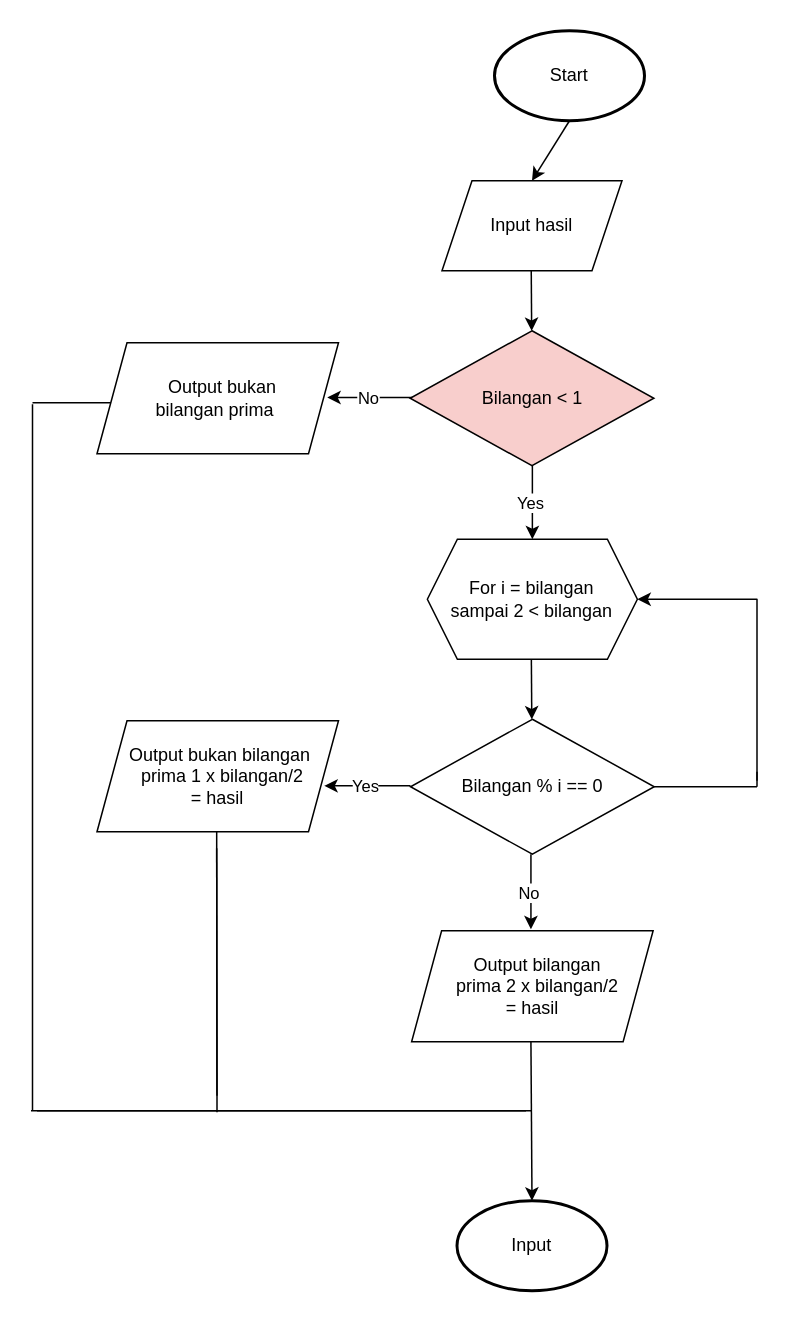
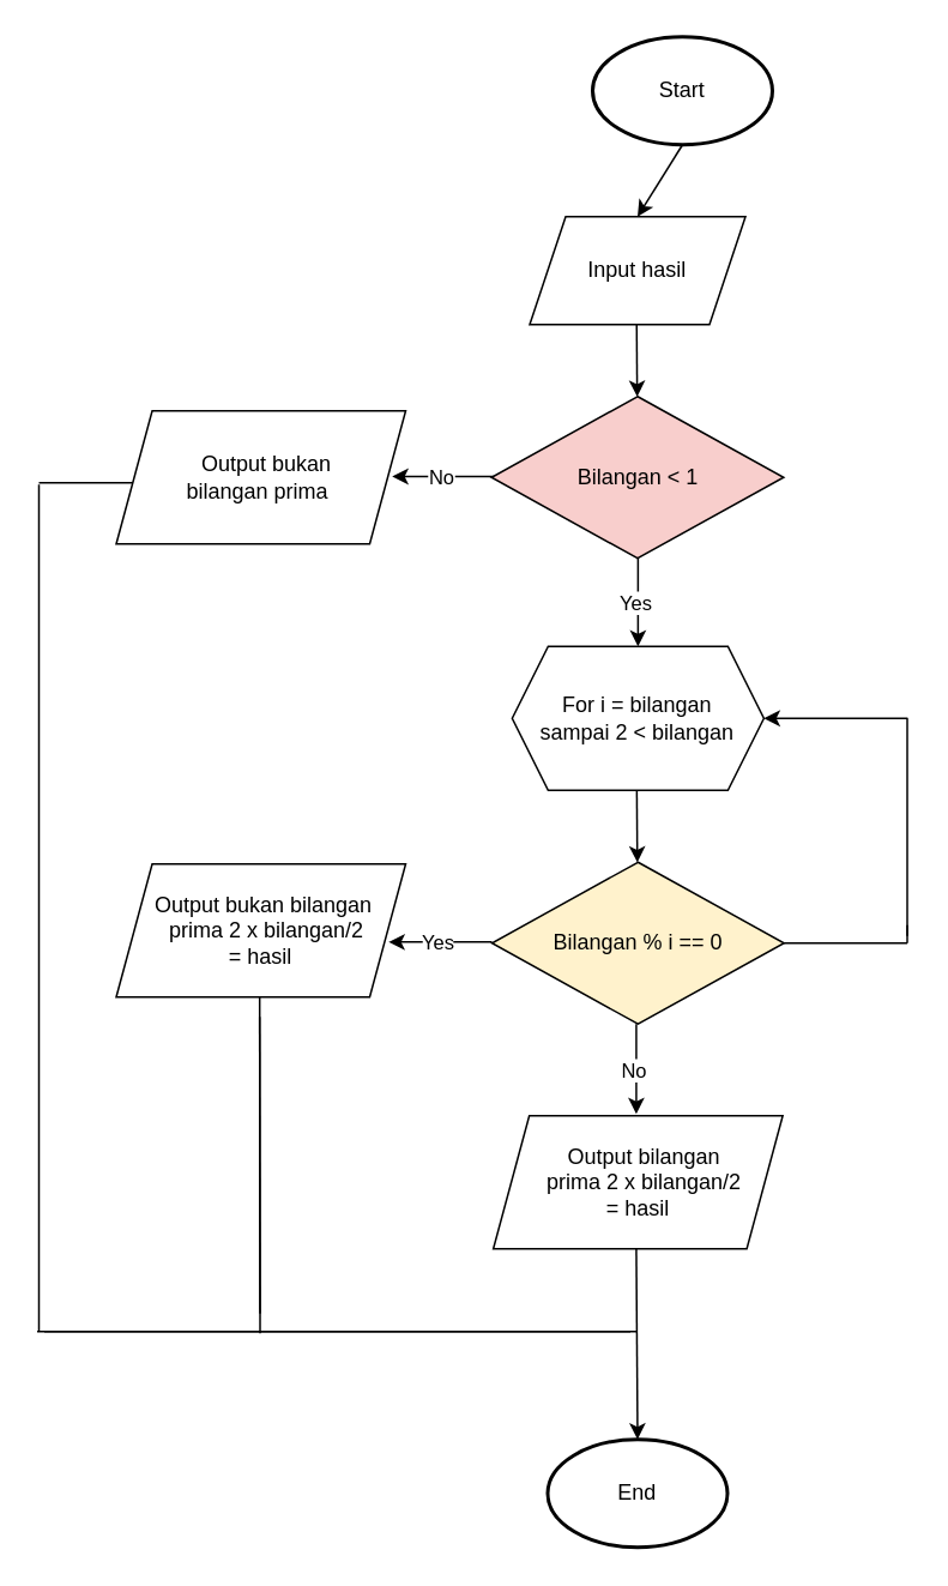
  <mxCell id="0" />
  <mxCell id="1" parent="0" />
  <mxCell id="2" value="" style="endArrow=classic;html=1;rounded=0;entryX=1;entryY=0.5;entryDx=0;entryDy=0;" edge="1" parent="1" target="13"><mxGeometry width="50" height="50" relative="1" as="geometry"><mxPoint x="504.25" y="399" as="sourcePoint" /><mxPoint x="464.25" y="409" as="targetPoint" /></mxGeometry></mxCell>
  <mxCell id="3" value="Start" style="strokeWidth=2;html=1;shape=mxgraph.flowchart.start_1;whiteSpace=wrap;" vertex="1" parent="1"><mxGeometry x="329" y="20" width="100" height="60" as="geometry" /></mxCell>
  <mxCell id="4" value="" style="endArrow=classic;html=1;rounded=0;exitX=0.5;exitY=1;exitDx=0;exitDy=0;exitPerimeter=0;" edge="1" parent="1" source="3"><mxGeometry width="50" height="50" relative="1" as="geometry"><mxPoint x="334" y="300" as="sourcePoint" /><mxPoint x="354" y="120" as="targetPoint" /></mxGeometry></mxCell>
  <mxCell id="5" value="Input hasil" style="shape=parallelogram;perimeter=parallelogramPerimeter;whiteSpace=wrap;html=1;fixedSize=1;" vertex="1" parent="1"><mxGeometry x="294" y="120" width="120" height="60" as="geometry" /></mxCell>
  <mxCell id="6" value="" style="endArrow=classic;html=1;rounded=0;exitX=0.5;exitY=1;exitDx=0;exitDy=0;exitPerimeter=0;" edge="1" parent="1"><mxGeometry width="50" height="50" relative="1" as="geometry"><mxPoint x="353.5" y="180" as="sourcePoint" /><mxPoint x="353.768" y="220.13" as="targetPoint" /></mxGeometry></mxCell>
  <mxCell id="7" value="" style="endArrow=classic;html=1;rounded=0;exitX=0.5;exitY=1;exitDx=0;exitDy=0;" edge="1" parent="1"><mxGeometry relative="1" as="geometry"><mxPoint x="354.25" y="309" as="sourcePoint" /><mxPoint x="354.25" y="359" as="targetPoint" /></mxGeometry></mxCell>
  <mxCell id="8" value="Yes" style="edgeLabel;resizable=0;html=1;align=center;verticalAlign=middle;" connectable="0" vertex="1" parent="7"><mxGeometry relative="1" as="geometry"><mxPoint x="-2" as="offset" /></mxGeometry></mxCell>
  <mxCell id="9" value="" style="endArrow=classic;html=1;rounded=0;exitX=0.5;exitY=1;exitDx=0;exitDy=0;" edge="1" parent="1"><mxGeometry relative="1" as="geometry"><mxPoint x="275" y="264.5" as="sourcePoint" /><mxPoint x="217.5" y="264.5" as="targetPoint" /></mxGeometry></mxCell>
  <mxCell id="10" value="No" style="edgeLabel;resizable=0;html=1;align=center;verticalAlign=middle;" connectable="0" vertex="1" parent="9"><mxGeometry relative="1" as="geometry"><mxPoint x="-2" as="offset" /></mxGeometry></mxCell>
  <mxCell id="11" value="" style="endArrow=none;html=1;rounded=0;exitX=0.186;exitY=0.541;exitDx=0;exitDy=0;exitPerimeter=0;" edge="1" parent="1" source="23"><mxGeometry width="50" height="50" relative="1" as="geometry"><mxPoint x="68" y="268" as="sourcePoint" /><mxPoint x="21" y="268" as="targetPoint" /></mxGeometry></mxCell>
  <mxCell id="12" value="" style="endArrow=none;html=1;rounded=0;" edge="1" parent="1"><mxGeometry width="50" height="50" relative="1" as="geometry"><mxPoint x="21" y="269" as="sourcePoint" /><mxPoint x="21" y="740" as="targetPoint" /></mxGeometry></mxCell>
  <mxCell id="13" value="For i = bilangan &lt;br&gt;sampai 2 &amp;lt; bilangan" style="shape=hexagon;perimeter=hexagonPerimeter2;whiteSpace=wrap;html=1;fixedSize=1;align=center;" vertex="1" parent="1"><mxGeometry x="284.25" y="359" width="140" height="80" as="geometry" /></mxCell>
  <mxCell id="14" value="" style="endArrow=none;html=1;rounded=0;" edge="1" parent="1"><mxGeometry width="50" height="50" relative="1" as="geometry"><mxPoint x="504" y="399" as="sourcePoint" /><mxPoint x="504" y="520" as="targetPoint" /></mxGeometry></mxCell>
  <mxCell id="15" value="" style="endArrow=classic;html=1;rounded=0;exitX=0.5;exitY=1;exitDx=0;exitDy=0;exitPerimeter=0;" edge="1" parent="1"><mxGeometry width="50" height="50" relative="1" as="geometry"><mxPoint x="353.58" y="439" as="sourcePoint" /><mxPoint x="353.848" y="479.13" as="targetPoint" /></mxGeometry></mxCell>
- <mxCell id="16" value="Bilangan % i == 0" style="rhombus;whiteSpace=wrap;html=1;" vertex="1" parent="1"><mxGeometry x="273" y="479" width="162.5" height="90" as="geometry" /></mxCell>
+ <mxCell id="16" value="Bilangan % i == 0" style="rhombus;whiteSpace=wrap;html=1;fillColor=#fff2cc;" vertex="1" parent="1"><mxGeometry x="273" y="479" width="162.5" height="90" as="geometry" /></mxCell>
  <mxCell id="17" value="Bilangan &amp;lt; 1" style="rhombus;whiteSpace=wrap;html=1;fillColor=#f8cecc;" vertex="1" parent="1"><mxGeometry x="272.75" y="220" width="162.5" height="90" as="geometry" /></mxCell>
  <mxCell id="18" value="" style="endArrow=none;html=1;rounded=0;exitX=1;exitY=0.5;exitDx=0;exitDy=0;" edge="1" parent="1"><mxGeometry width="50" height="50" relative="1" as="geometry"><mxPoint x="435.5" y="524" as="sourcePoint" /><mxPoint x="504" y="524" as="targetPoint" /></mxGeometry></mxCell>
  <mxCell id="19" value="" style="endArrow=none;html=1;rounded=0;" edge="1" parent="1"><mxGeometry width="50" height="50" relative="1" as="geometry"><mxPoint x="504" y="524" as="sourcePoint" /><mxPoint x="504" y="514" as="targetPoint" /></mxGeometry></mxCell>
  <mxCell id="20" value="" style="endArrow=classic;html=1;rounded=0;exitX=0.5;exitY=1;exitDx=0;exitDy=0;" edge="1" parent="1"><mxGeometry relative="1" as="geometry"><mxPoint x="273" y="523.41" as="sourcePoint" /><mxPoint x="215.5" y="523.41" as="targetPoint" /></mxGeometry></mxCell>
  <mxCell id="21" value="Yes" style="edgeLabel;resizable=0;html=1;align=center;verticalAlign=middle;" connectable="0" vertex="1" parent="20"><mxGeometry relative="1" as="geometry"><mxPoint x="-2" as="offset" /></mxGeometry></mxCell>
- <mxCell id="22" value="&lt;div style=&quot;&quot;&gt;&lt;span style=&quot;background-color: initial;&quot;&gt;&amp;nbsp;Output bukan&amp;nbsp;&lt;/span&gt;&lt;span style=&quot;background-color: initial;&quot;&gt;bilangan&lt;/span&gt;&lt;/div&gt;&lt;div style=&quot;&quot;&gt;&lt;span style=&quot;background-color: initial;&quot;&gt;&amp;nbsp; prima 1 x bilangan/2&lt;/span&gt;&lt;/div&gt;&lt;div style=&quot;&quot;&gt;&lt;span style=&quot;background-color: initial;&quot;&gt;= hasil&lt;/span&gt;&lt;/div&gt;" style="shape=parallelogram;perimeter=parallelogramPerimeter;whiteSpace=wrap;html=1;fixedSize=1;align=center;" vertex="1" parent="1"><mxGeometry x="64" y="480" width="161" height="74" as="geometry" /></mxCell>
+ <mxCell id="22" value="&lt;div style=&quot;&quot;&gt;&lt;span style=&quot;background-color: initial;&quot;&gt;&amp;nbsp;Output bukan&amp;nbsp;&lt;/span&gt;&lt;span style=&quot;background-color: initial;&quot;&gt;bilangan&lt;/span&gt;&lt;/div&gt;&lt;div style=&quot;&quot;&gt;&lt;span style=&quot;background-color: initial;&quot;&gt;&amp;nbsp; prima 2 x bilangan/2&lt;/span&gt;&lt;/div&gt;&lt;div style=&quot;&quot;&gt;&lt;span style=&quot;background-color: initial;&quot;&gt;= hasil&lt;/span&gt;&lt;/div&gt;" style="shape=parallelogram;perimeter=parallelogramPerimeter;whiteSpace=wrap;html=1;fixedSize=1;align=center;" vertex="1" parent="1"><mxGeometry x="64" y="480" width="161" height="74" as="geometry" /></mxCell>
  <mxCell id="23" value="&lt;div style=&quot;&quot;&gt;&lt;span style=&quot;background-color: initial;&quot;&gt;&amp;nbsp; Output bukan&lt;/span&gt;&lt;/div&gt;&lt;div style=&quot;&quot;&gt;&lt;span style=&quot;background-color: initial;&quot;&gt;bilangan&amp;nbsp;&lt;/span&gt;&lt;span style=&quot;background-color: initial;&quot;&gt;prima&amp;nbsp;&lt;/span&gt;&lt;/div&gt;" style="shape=parallelogram;perimeter=parallelogramPerimeter;whiteSpace=wrap;html=1;fixedSize=1;align=center;" vertex="1" parent="1"><mxGeometry x="64" y="228" width="161" height="74" as="geometry" /></mxCell>
  <mxCell id="24" value="" style="endArrow=classic;html=1;rounded=0;exitX=0.5;exitY=1;exitDx=0;exitDy=0;" edge="1" parent="1"><mxGeometry relative="1" as="geometry"><mxPoint x="353.29" y="569" as="sourcePoint" /><mxPoint x="353.29" y="619" as="targetPoint" /></mxGeometry></mxCell>
  <mxCell id="25" value="No" style="edgeLabel;resizable=0;html=1;align=center;verticalAlign=middle;" connectable="0" vertex="1" parent="24"><mxGeometry relative="1" as="geometry"><mxPoint x="-2" as="offset" /></mxGeometry></mxCell>
  <mxCell id="26" value="&lt;div style=&quot;&quot;&gt;&lt;span style=&quot;background-color: initial;&quot;&gt;&amp;nbsp; Output b&lt;/span&gt;&lt;span style=&quot;background-color: initial;&quot;&gt;ilangan&lt;/span&gt;&lt;/div&gt;&lt;div style=&quot;&quot;&gt;&lt;span style=&quot;background-color: initial;&quot;&gt;&amp;nbsp; prima 2 x bilangan/2&lt;/span&gt;&lt;/div&gt;&lt;div style=&quot;&quot;&gt;&lt;span style=&quot;background-color: initial;&quot;&gt;= hasil&lt;/span&gt;&lt;/div&gt;" style="shape=parallelogram;perimeter=parallelogramPerimeter;whiteSpace=wrap;html=1;fixedSize=1;align=center;" vertex="1" parent="1"><mxGeometry x="273.75" y="620" width="161" height="74" as="geometry" /></mxCell>
  <mxCell id="27" value="" style="endArrow=classic;html=1;rounded=0;exitX=0.5;exitY=1;exitDx=0;exitDy=0;exitPerimeter=0;" edge="1" parent="1"><mxGeometry width="50" height="50" relative="1" as="geometry"><mxPoint x="353.29" y="694" as="sourcePoint" /><mxPoint x="354" y="800" as="targetPoint" /></mxGeometry></mxCell>
  <mxCell id="28" value="" style="endArrow=none;html=1;rounded=0;" edge="1" parent="1"><mxGeometry width="50" height="50" relative="1" as="geometry"><mxPoint x="143.79" y="554" as="sourcePoint" /><mxPoint x="144" y="730" as="targetPoint" /></mxGeometry></mxCell>
  <mxCell id="29" value="" style="endArrow=none;html=1;rounded=0;" edge="1" parent="1"><mxGeometry width="50" height="50" relative="1" as="geometry"><mxPoint x="354" y="740" as="sourcePoint" /><mxPoint x="24" y="740" as="targetPoint" /></mxGeometry></mxCell>
  <mxCell id="30" value="" style="endArrow=none;html=1;rounded=0;" edge="1" parent="1"><mxGeometry width="50" height="50" relative="1" as="geometry"><mxPoint x="350" y="740" as="sourcePoint" /><mxPoint x="20" y="740" as="targetPoint" /></mxGeometry></mxCell>
  <mxCell id="31" value="" style="endArrow=none;html=1;rounded=0;" edge="1" parent="1"><mxGeometry width="50" height="50" relative="1" as="geometry"><mxPoint x="143.79" y="565" as="sourcePoint" /><mxPoint x="144" y="741" as="targetPoint" /></mxGeometry></mxCell>
- <mxCell id="32" value="Input" style="strokeWidth=2;html=1;shape=mxgraph.flowchart.start_1;whiteSpace=wrap;" vertex="1" parent="1"><mxGeometry x="304" y="800" width="100" height="60" as="geometry" /></mxCell>
+ <mxCell id="32" value="End" style="strokeWidth=2;html=1;shape=mxgraph.flowchart.start_1;whiteSpace=wrap;" vertex="1" parent="1"><mxGeometry x="304" y="800" width="100" height="60" as="geometry" /></mxCell>
